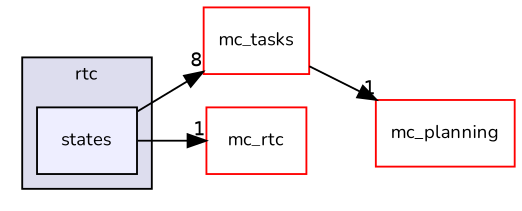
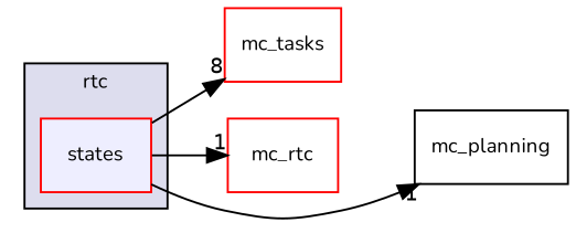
  digraph {
    compound=true
    fontname=Nunito
    rankdir=LR
    node [fillcolor=white fontname=Nunito fontsize=10 shape=box style=filled]
    edge [fontname=Nunito headlabel=1 labeldistance=1.5 labelfontname=Helvetica labelfontsize=10]
-   n1 [fillcolor="#eeeeff" label=states pencolor=black]
+   n1 [fillcolor="#eeeeff" label=states pencolor=black color=red]
    n2 [color=red label=mc_tasks]
    n3 [color=red label=mc_rtc]
-   n4 [label=mc_planning color=red fillcolor="" style=""]
+   n4 [label=mc_planning fillcolor="" style=""]
    subgraph cluster_1 {
      bgcolor="#ddddee"
      fontsize=10
      label=rtc
      pencolor=black
      n1
    }
    n1 -> n2 [headlabel=8]
    n1 -> n3
-   n2 -> n4
+   n1 -> n4
  }
